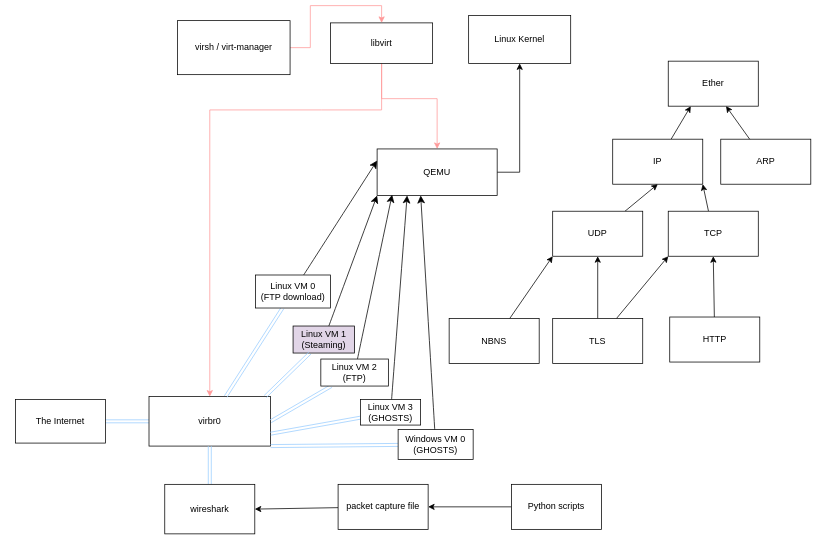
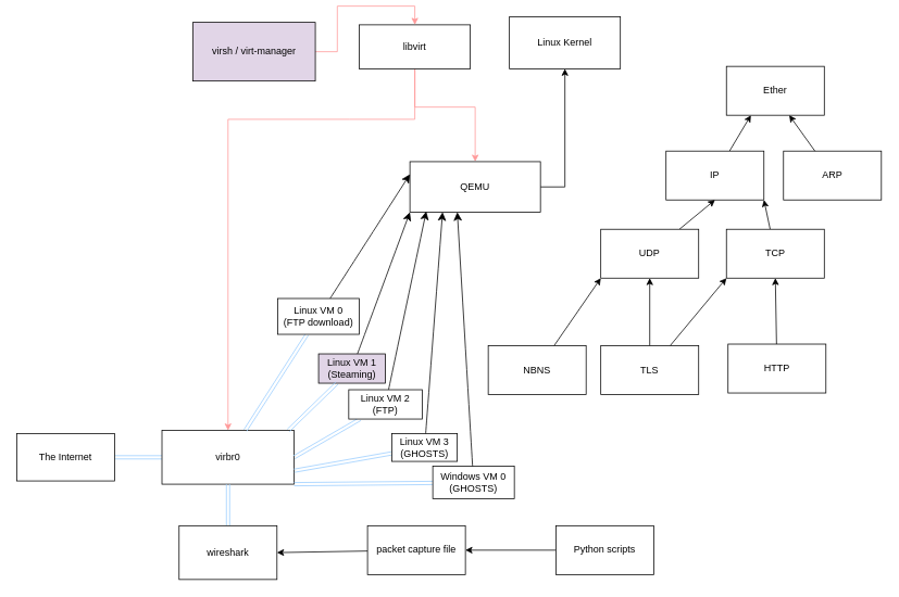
  <mxCell id="0" />
  <mxCell id="1" parent="0" />
  <mxCell id="2" style="edgeStyle=orthogonalEdgeStyle;rounded=0;orthogonalLoop=1;jettySize=auto;html=1;entryX=0.5;entryY=0;entryDx=0;entryDy=0;strokeColor=#FF9999;" edge="1" parent="1" source="4" target="8"><mxGeometry relative="1" as="geometry"><Array as="points"><mxPoint x="428" y="146" /><mxPoint x="280" y="146" /></Array></mxGeometry></mxCell>
  <mxCell id="3" style="edgeStyle=orthogonalEdgeStyle;rounded=0;orthogonalLoop=1;jettySize=auto;html=1;entryX=0.5;entryY=0;entryDx=0;entryDy=0;strokeColor=#FF9999;" edge="1" parent="1" source="4" target="6"><mxGeometry relative="1" as="geometry"><Array as="points"><mxPoint x="582" y="131" /></Array></mxGeometry></mxCell>
  <mxCell id="4" value="libvirt" style="whiteSpace=wrap;html=1;" vertex="1" parent="1"><mxGeometry x="440" y="30" width="136" height="54" as="geometry" /></mxCell>
  <mxCell id="5" style="edgeStyle=orthogonalEdgeStyle;rounded=0;orthogonalLoop=1;jettySize=auto;html=1;entryX=0.5;entryY=1;entryDx=0;entryDy=0;" edge="1" parent="1" source="6" target="24"><mxGeometry relative="1" as="geometry"><Array as="points"><mxPoint x="692" y="229" /></Array></mxGeometry></mxCell>
  <mxCell id="6" value="QEMU" style="rounded=0;whiteSpace=wrap;html=1;" vertex="1" parent="1"><mxGeometry x="502" y="198" width="160" height="62" as="geometry" /></mxCell>
  <mxCell id="7" style="edgeStyle=orthogonalEdgeStyle;rounded=0;orthogonalLoop=1;jettySize=auto;html=1;entryX=1;entryY=0.5;entryDx=0;entryDy=0;shape=link;strokeColor=#99CCFF;" edge="1" parent="1" source="8" target="29"><mxGeometry relative="1" as="geometry" /></mxCell>
  <mxCell id="8" value="virbr0" style="rounded=0;whiteSpace=wrap;html=1;" vertex="1" parent="1"><mxGeometry x="198" y="528" width="162" height="66" as="geometry" /></mxCell>
  <mxCell id="9" style="edgeStyle=orthogonalEdgeStyle;rounded=0;orthogonalLoop=1;jettySize=auto;html=1;entryX=0.5;entryY=0;entryDx=0;entryDy=0;strokeColor=#FF9999;" edge="1" parent="1" source="10" target="4"><mxGeometry relative="1" as="geometry" /></mxCell>
- <mxCell id="10" value="virsh / virt-manager" style="rounded=0;whiteSpace=wrap;html=1;" vertex="1" parent="1"><mxGeometry x="236" y="27" width="150" height="72" as="geometry" /></mxCell>
+ <mxCell id="10" value="virsh / virt-manager" style="rounded=0;whiteSpace=wrap;html=1;fillColor=#e1d5e7;" vertex="1" parent="1"><mxGeometry x="236" y="27" width="150" height="72" as="geometry" /></mxCell>
  <mxCell id="11" style="edgeStyle=none;curved=1;rounded=0;orthogonalLoop=1;jettySize=auto;html=1;entryX=0;entryY=0.25;entryDx=0;entryDy=0;fontSize=12;startSize=8;endSize=8;" edge="1" parent="1" source="13" target="6"><mxGeometry relative="1" as="geometry" /></mxCell>
  <mxCell id="12" style="edgeStyle=none;curved=1;rounded=0;orthogonalLoop=1;jettySize=auto;html=1;fontSize=12;startSize=8;endSize=8;strokeColor=#99CCFF;shape=link;" edge="1" parent="1" source="13" target="8"><mxGeometry relative="1" as="geometry" /></mxCell>
  <mxCell id="13" value="&lt;div&gt;Linux VM 0&lt;/div&gt;&lt;div&gt;(FTP download)&lt;br&gt;&lt;/div&gt;" style="rounded=0;whiteSpace=wrap;html=1;" vertex="1" parent="1"><mxGeometry x="340" y="366" width="100" height="44" as="geometry" /></mxCell>
  <mxCell id="14" style="edgeStyle=none;curved=1;rounded=0;orthogonalLoop=1;jettySize=auto;html=1;entryX=0;entryY=1;entryDx=0;entryDy=0;fontSize=12;startSize=8;endSize=8;" edge="1" parent="1" source="15" target="6"><mxGeometry relative="1" as="geometry" /></mxCell>
  <mxCell id="15" value="&lt;div&gt;Linux VM 1&lt;/div&gt;&lt;div&gt;(Steaming)&lt;br&gt;&lt;/div&gt;" style="rounded=0;whiteSpace=wrap;html=1;fillColor=#e1d5e7;" vertex="1" parent="1"><mxGeometry x="390" y="434" width="82" height="36" as="geometry" /></mxCell>
  <mxCell id="16" style="edgeStyle=none;curved=1;rounded=0;orthogonalLoop=1;jettySize=auto;html=1;entryX=1;entryY=0.5;entryDx=0;entryDy=0;fontSize=12;startSize=8;endSize=8;strokeColor=#99CCFF;shape=link;" edge="1" parent="1" source="17" target="8"><mxGeometry relative="1" as="geometry" /></mxCell>
  <mxCell id="17" value="&lt;div&gt;Linux VM 2&lt;/div&gt;&lt;div&gt;(FTP)&lt;br&gt;&lt;/div&gt;" style="rounded=0;whiteSpace=wrap;html=1;" vertex="1" parent="1"><mxGeometry x="427" y="478" width="90" height="36" as="geometry" /></mxCell>
  <mxCell id="18" style="edgeStyle=none;curved=1;rounded=0;orthogonalLoop=1;jettySize=auto;html=1;entryX=0.25;entryY=1;entryDx=0;entryDy=0;fontSize=12;startSize=8;endSize=8;" edge="1" parent="1" source="20" target="6"><mxGeometry relative="1" as="geometry" /></mxCell>
  <mxCell id="19" style="edgeStyle=none;curved=1;rounded=0;orthogonalLoop=1;jettySize=auto;html=1;entryX=1;entryY=0.75;entryDx=0;entryDy=0;fontSize=12;startSize=8;endSize=8;strokeColor=#99CCFF;shape=link;" edge="1" parent="1" source="20" target="8"><mxGeometry relative="1" as="geometry" /></mxCell>
  <mxCell id="20" value="Linux VM 3 (GHOSTS)" style="rounded=0;whiteSpace=wrap;html=1;" vertex="1" parent="1"><mxGeometry x="480" y="532" width="80" height="34" as="geometry" /></mxCell>
  <mxCell id="21" style="edgeStyle=none;curved=1;rounded=0;orthogonalLoop=1;jettySize=auto;html=1;entryX=0.125;entryY=0.984;entryDx=0;entryDy=0;entryPerimeter=0;fontSize=12;startSize=8;endSize=8;" edge="1" parent="1" source="17" target="6"><mxGeometry relative="1" as="geometry" /></mxCell>
  <mxCell id="22" style="edgeStyle=none;curved=1;rounded=0;orthogonalLoop=1;jettySize=auto;html=1;entryX=1;entryY=1;entryDx=0;entryDy=0;fontSize=12;startSize=8;endSize=8;strokeColor=#99CCFF;shape=link;" edge="1" parent="1" source="23" target="8"><mxGeometry relative="1" as="geometry" /></mxCell>
  <mxCell id="23" value="Windows VM 0 (GHOSTS)" style="rounded=0;whiteSpace=wrap;html=1;" vertex="1" parent="1"><mxGeometry x="530" y="572" width="100" height="40" as="geometry" /></mxCell>
  <mxCell id="24" value="Linux Kernel" style="rounded=0;whiteSpace=wrap;html=1;" vertex="1" parent="1"><mxGeometry x="624" y="20" width="136" height="64" as="geometry" /></mxCell>
  <mxCell id="25" style="edgeStyle=none;curved=1;rounded=0;orthogonalLoop=1;jettySize=auto;html=1;entryX=0.363;entryY=1;entryDx=0;entryDy=0;entryPerimeter=0;fontSize=12;startSize=8;endSize=8;" edge="1" parent="1" source="23" target="6"><mxGeometry relative="1" as="geometry" /></mxCell>
  <mxCell id="26" style="edgeStyle=none;curved=1;rounded=0;orthogonalLoop=1;jettySize=auto;html=1;entryX=0.956;entryY=0;entryDx=0;entryDy=0;entryPerimeter=0;fontSize=12;startSize=8;endSize=8;strokeColor=#99CCFF;shape=link;" edge="1" parent="1" source="15" target="8"><mxGeometry relative="1" as="geometry" /></mxCell>
  <mxCell id="27" style="edgeStyle=orthogonalEdgeStyle;shape=link;rounded=0;orthogonalLoop=1;jettySize=auto;html=1;entryX=0.5;entryY=1;entryDx=0;entryDy=0;strokeColor=#99CCFF;" edge="1" parent="1" source="28" target="8"><mxGeometry relative="1" as="geometry" /></mxCell>
  <mxCell id="28" value="&lt;div&gt;wireshark&lt;/div&gt;" style="whiteSpace=wrap;html=1;" vertex="1" parent="1"><mxGeometry x="219" y="645" width="120" height="66" as="geometry" /></mxCell>
  <mxCell id="29" value="&lt;div&gt;The Internet&lt;/div&gt;" style="whiteSpace=wrap;html=1;" vertex="1" parent="1"><mxGeometry x="20" y="532" width="120" height="58" as="geometry" /></mxCell>
  <mxCell id="30" style="edgeStyle=none;rounded=0;orthogonalLoop=1;jettySize=auto;html=1;entryX=0.25;entryY=1;entryDx=0;entryDy=0;" edge="1" parent="1" source="31" target="32"><mxGeometry relative="1" as="geometry" /></mxCell>
  <mxCell id="31" value="IP" style="whiteSpace=wrap;html=1;" vertex="1" parent="1"><mxGeometry x="816" y="185" width="120" height="60" as="geometry" /></mxCell>
  <mxCell id="32" value="Ether" style="whiteSpace=wrap;html=1;" vertex="1" parent="1"><mxGeometry x="890" y="81" width="120" height="60" as="geometry" /></mxCell>
  <mxCell id="33" style="edgeStyle=none;rounded=0;orthogonalLoop=1;jettySize=auto;html=1;entryX=0.5;entryY=1;entryDx=0;entryDy=0;" edge="1" parent="1" source="34" target="31"><mxGeometry relative="1" as="geometry" /></mxCell>
  <mxCell id="34" value="UDP" style="whiteSpace=wrap;html=1;" vertex="1" parent="1"><mxGeometry x="736" y="281" width="120" height="60" as="geometry" /></mxCell>
  <mxCell id="35" style="edgeStyle=none;rounded=0;orthogonalLoop=1;jettySize=auto;html=1;entryX=1;entryY=1;entryDx=0;entryDy=0;" edge="1" parent="1" source="36" target="31"><mxGeometry relative="1" as="geometry" /></mxCell>
  <mxCell id="36" value="TCP" style="whiteSpace=wrap;html=1;" vertex="1" parent="1"><mxGeometry x="890" y="281" width="120" height="60" as="geometry" /></mxCell>
  <mxCell id="37" value="ARP" style="whiteSpace=wrap;html=1;" vertex="1" parent="1"><mxGeometry x="960" y="185" width="120" height="60" as="geometry" /></mxCell>
  <mxCell id="38" style="rounded=0;orthogonalLoop=1;jettySize=auto;html=1;entryX=0.5;entryY=1;entryDx=0;entryDy=0;" edge="1" parent="1" source="39" target="36"><mxGeometry relative="1" as="geometry" /></mxCell>
  <mxCell id="39" value="HTTP" style="whiteSpace=wrap;html=1;" vertex="1" parent="1"><mxGeometry x="892" y="422" width="120" height="60" as="geometry" /></mxCell>
  <mxCell id="40" style="rounded=0;orthogonalLoop=1;jettySize=auto;html=1;entryX=0.5;entryY=1;entryDx=0;entryDy=0;" edge="1" parent="1" source="42" target="34"><mxGeometry relative="1" as="geometry" /></mxCell>
  <mxCell id="41" style="rounded=0;orthogonalLoop=1;jettySize=auto;html=1;entryX=0;entryY=1;entryDx=0;entryDy=0;" edge="1" parent="1" source="42" target="36"><mxGeometry relative="1" as="geometry" /></mxCell>
  <mxCell id="42" value="TLS" style="whiteSpace=wrap;html=1;" vertex="1" parent="1"><mxGeometry x="736" y="424" width="120" height="60" as="geometry" /></mxCell>
  <mxCell id="43" style="edgeStyle=none;rounded=0;orthogonalLoop=1;jettySize=auto;html=1;entryX=0.642;entryY=1;entryDx=0;entryDy=0;entryPerimeter=0;" edge="1" parent="1" source="37" target="32"><mxGeometry relative="1" as="geometry" /></mxCell>
  <mxCell id="44" style="edgeStyle=none;rounded=0;orthogonalLoop=1;jettySize=auto;html=1;entryX=0;entryY=1;entryDx=0;entryDy=0;" edge="1" parent="1" source="45" target="34"><mxGeometry relative="1" as="geometry" /></mxCell>
  <mxCell id="45" value="NBNS" style="whiteSpace=wrap;html=1;" vertex="1" parent="1"><mxGeometry x="598" y="424" width="120" height="60" as="geometry" /></mxCell>
  <mxCell id="46" style="edgeStyle=none;rounded=0;orthogonalLoop=1;jettySize=auto;html=1;entryX=1;entryY=0.5;entryDx=0;entryDy=0;" edge="1" parent="1" source="47" target="28"><mxGeometry relative="1" as="geometry" /></mxCell>
  <mxCell id="47" value="packet capture file" style="whiteSpace=wrap;html=1;" vertex="1" parent="1"><mxGeometry x="450" y="645" width="120" height="60" as="geometry" /></mxCell>
  <mxCell id="48" style="edgeStyle=none;rounded=0;orthogonalLoop=1;jettySize=auto;html=1;entryX=1;entryY=0.5;entryDx=0;entryDy=0;" edge="1" parent="1" source="49" target="47"><mxGeometry relative="1" as="geometry" /></mxCell>
  <mxCell id="49" value="Python scripts" style="whiteSpace=wrap;html=1;" vertex="1" parent="1"><mxGeometry x="681" y="645" width="120" height="60" as="geometry" /></mxCell>
